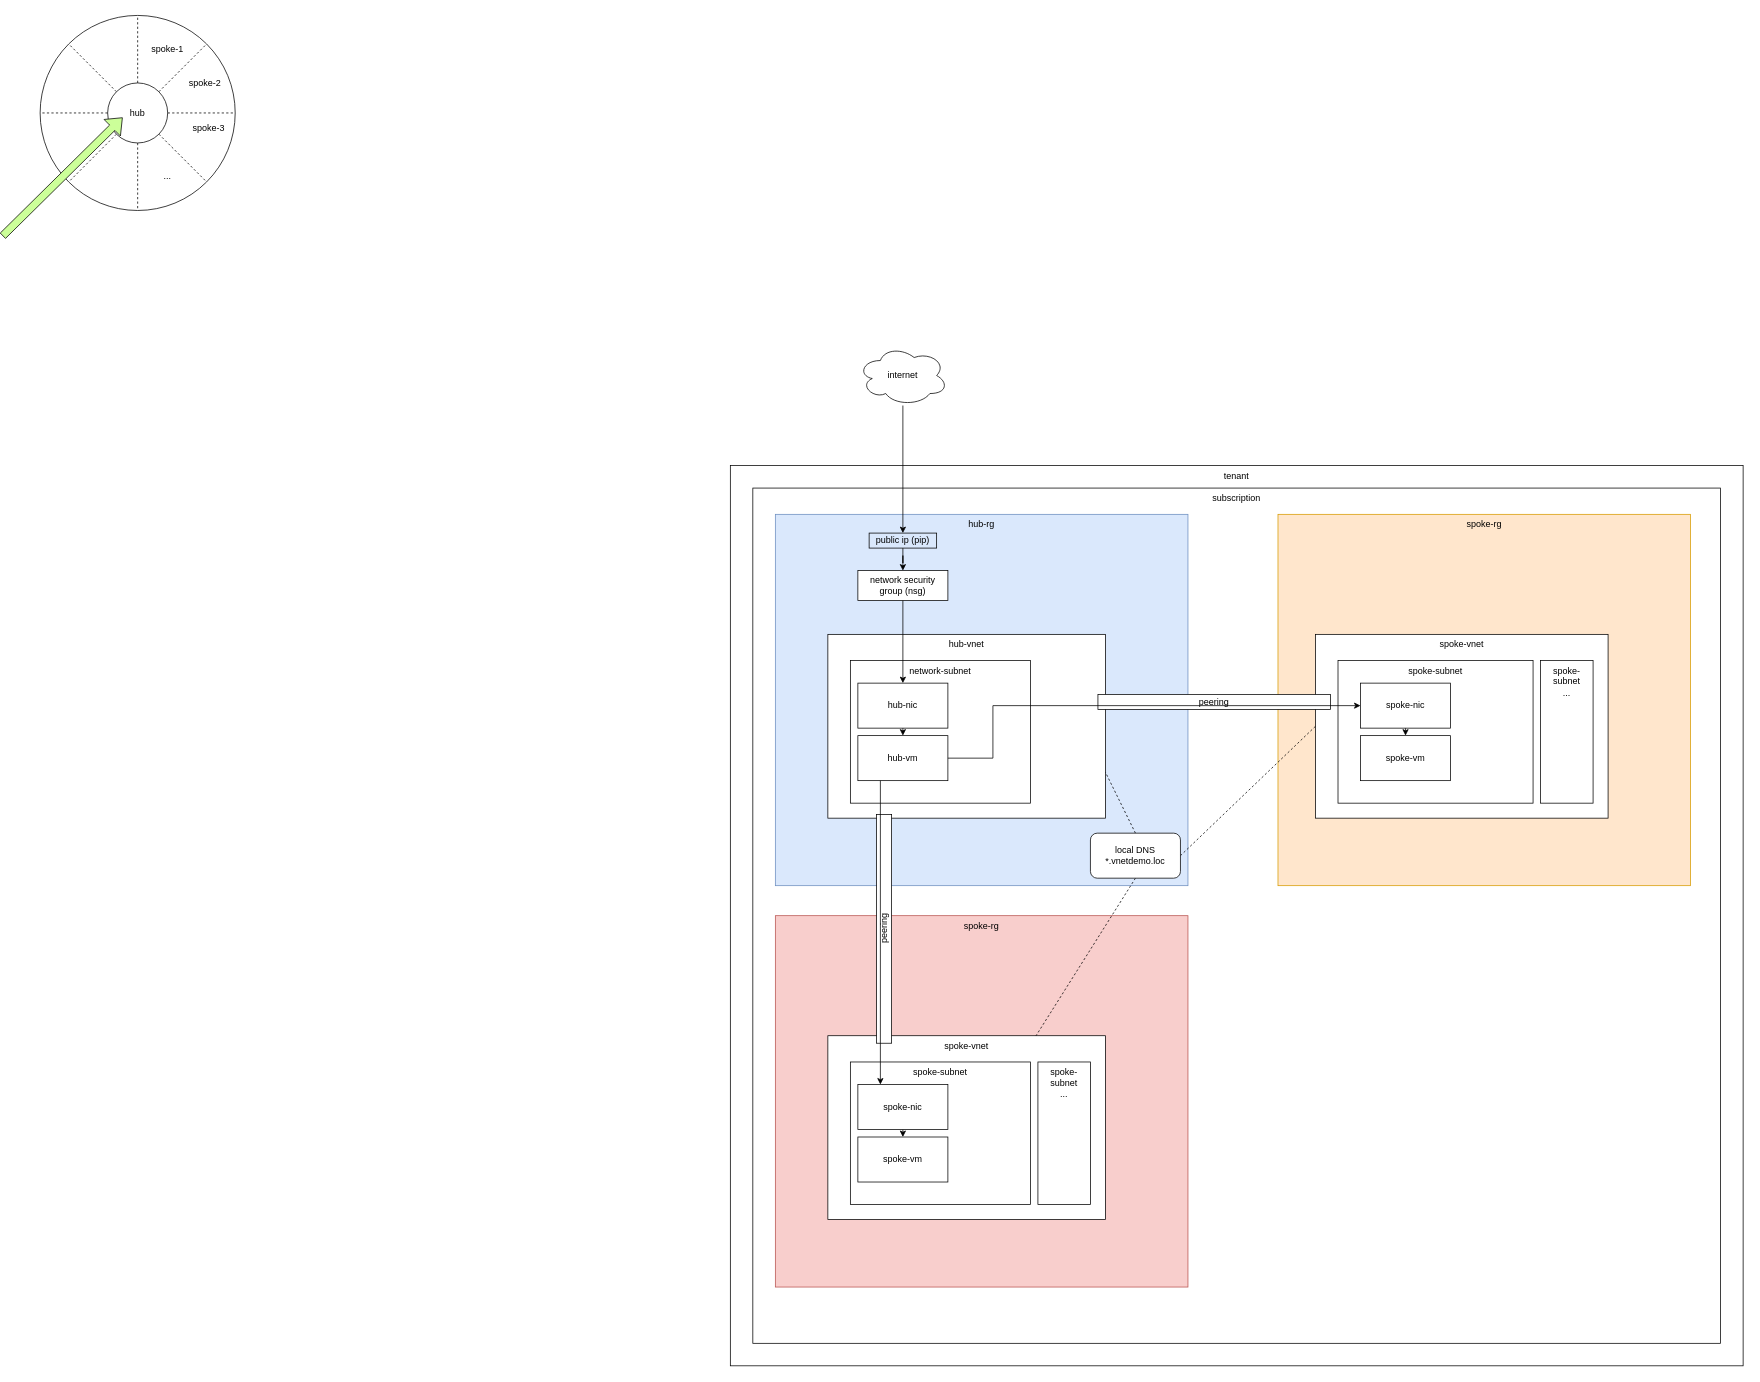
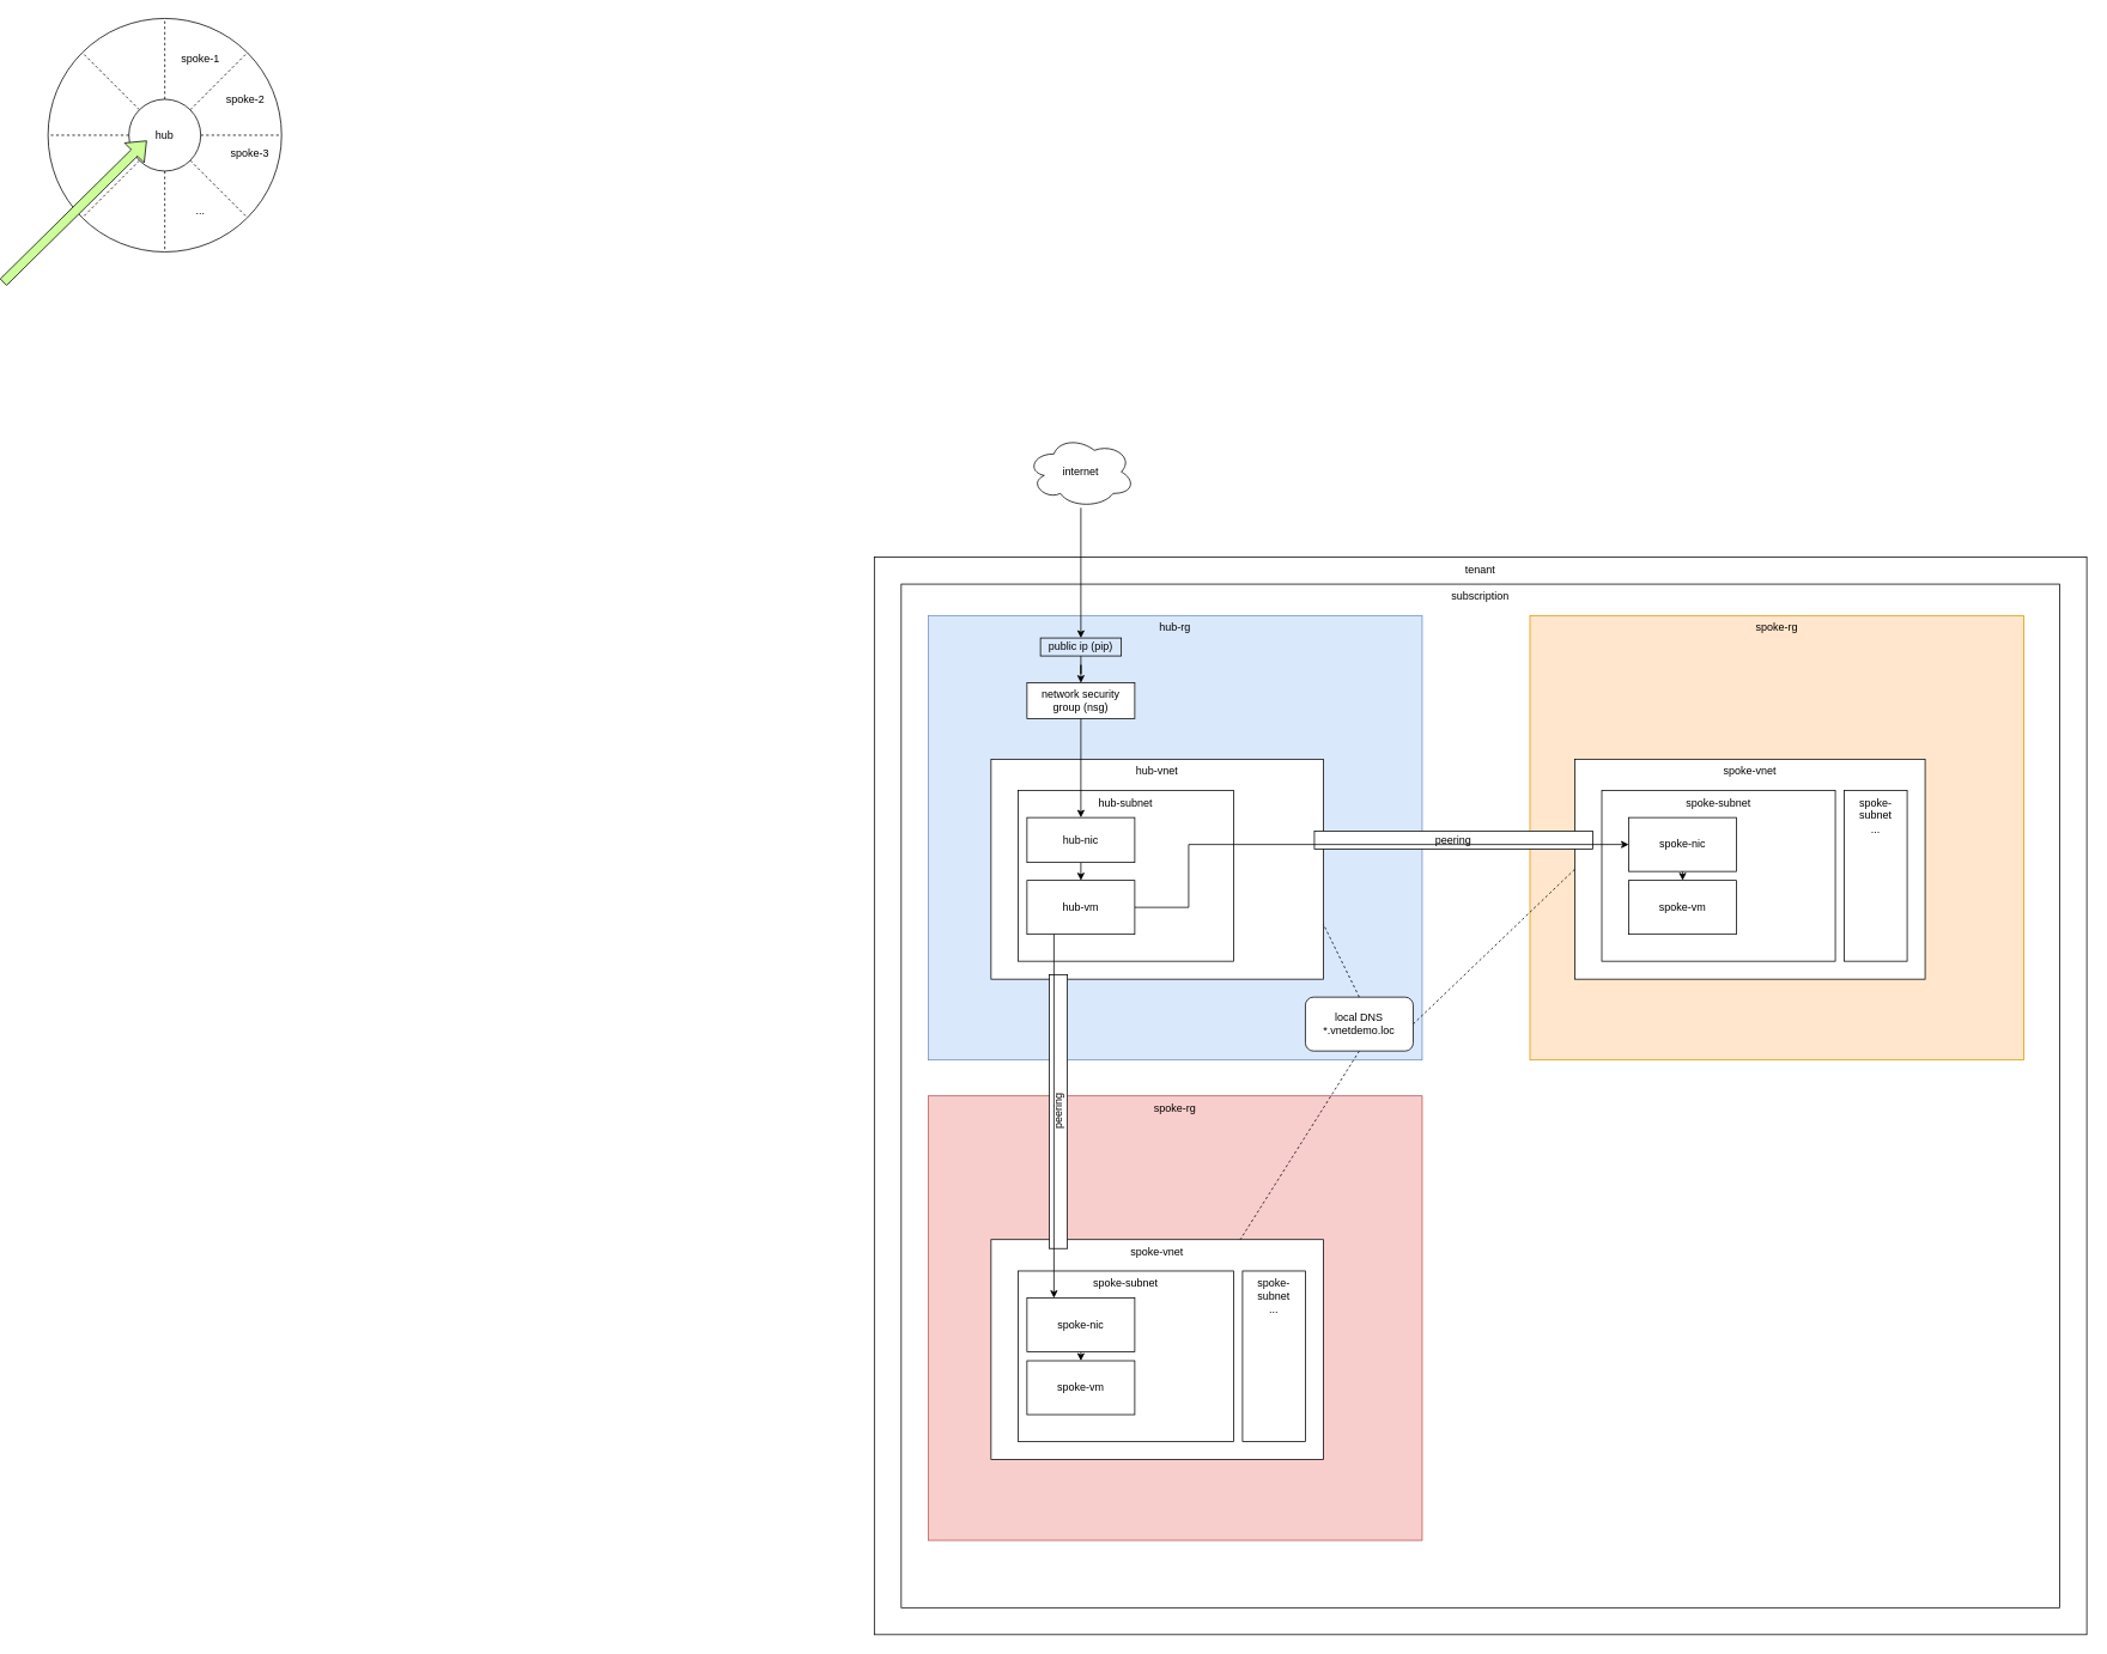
  <mxCell id="0" />
  <mxCell id="1" parent="0" />
  <mxCell id="2" value="tenant" style="rounded=0;whiteSpace=wrap;html=1;verticalAlign=top;" parent="1" vertex="1"><mxGeometry x="940" y="620" width="1350" height="1200" as="geometry" /></mxCell>
- <mxCell id="3" value="internet" style="ellipse;shape=cloud;whiteSpace=wrap;html=1;" parent="1" vertex="1"><mxGeometry x="1110" y="460" width="120" height="80" as="geometry" /></mxCell>
+ <mxCell id="3" value="internet" style="ellipse;shape=cloud;whiteSpace=wrap;html=1;" parent="1" vertex="1"><mxGeometry x="1110" y="485" width="120" height="80" as="geometry" /></mxCell>
  <mxCell id="4" value="subscription" style="rounded=0;whiteSpace=wrap;html=1;verticalAlign=top;" parent="1" vertex="1"><mxGeometry x="970" y="650" width="1290" height="1140" as="geometry" /></mxCell>
  <mxCell id="5" value="hub-rg" style="rounded=0;whiteSpace=wrap;html=1;verticalAlign=top;fillColor=#dae8fc;strokeColor=#6c8ebf;" parent="1" vertex="1"><mxGeometry x="1000" y="685" width="550" height="495" as="geometry" /></mxCell>
  <mxCell id="6" style="edgeStyle=orthogonalEdgeStyle;rounded=0;orthogonalLoop=1;jettySize=auto;html=1;" parent="1" source="7" target="9" edge="1"><mxGeometry relative="1" as="geometry" /></mxCell>
  <mxCell id="7" value="public ip (pip)" style="rounded=0;whiteSpace=wrap;html=1;fillColor=#dae8fc;" parent="1" vertex="1"><mxGeometry x="1125" y="710" width="90" height="20" as="geometry" /></mxCell>
  <mxCell id="8" style="edgeStyle=orthogonalEdgeStyle;rounded=0;orthogonalLoop=1;jettySize=auto;html=1;" parent="1" source="3" target="7" edge="1"><mxGeometry relative="1" as="geometry" /></mxCell>
  <mxCell id="9" value="network security group (nsg)" style="rounded=0;whiteSpace=wrap;html=1;" parent="1" vertex="1"><mxGeometry x="1110" y="760" width="120" height="40" as="geometry" /></mxCell>
  <mxCell id="10" value="hub-vnet" style="rounded=0;whiteSpace=wrap;html=1;verticalAlign=top;" parent="1" vertex="1"><mxGeometry x="1070" y="845" width="370" height="245" as="geometry" /></mxCell>
- <mxCell id="11" value="network-subnet" style="rounded=0;whiteSpace=wrap;html=1;verticalAlign=top;" parent="1" vertex="1"><mxGeometry x="1100" y="880" width="240" height="190" as="geometry" /></mxCell>
+ <mxCell id="11" value="hub-subnet" style="rounded=0;whiteSpace=wrap;html=1;verticalAlign=top;" parent="1" vertex="1"><mxGeometry x="1100" y="880" width="240" height="190" as="geometry" /></mxCell>
  <mxCell id="12" style="edgeStyle=orthogonalEdgeStyle;rounded=0;orthogonalLoop=1;jettySize=auto;html=1;exitX=0.5;exitY=1;exitDx=0;exitDy=0;entryX=0.5;entryY=0;entryDx=0;entryDy=0;" parent="1" source="13" target="15" edge="1"><mxGeometry relative="1" as="geometry" /></mxCell>
- <mxCell id="13" value="hub-nic" style="rounded=0;whiteSpace=wrap;html=1;" parent="1" vertex="1"><mxGeometry x="1110" y="910" width="120" height="60" as="geometry" /></mxCell>
+ <mxCell id="13" value="hub-nic" style="rounded=0;whiteSpace=wrap;html=1;" parent="1" vertex="1"><mxGeometry x="1110" y="910" width="120" height="50" as="geometry" /></mxCell>
  <mxCell id="14" style="edgeStyle=orthogonalEdgeStyle;rounded=0;orthogonalLoop=1;jettySize=auto;html=1;" parent="1" source="9" target="13" edge="1"><mxGeometry relative="1" as="geometry" /></mxCell>
  <mxCell id="15" value="hub-vm" style="rounded=0;whiteSpace=wrap;html=1;" parent="1" vertex="1"><mxGeometry x="1110" y="980" width="120" height="60" as="geometry" /></mxCell>
  <mxCell id="16" value="spoke-rg" style="rounded=0;whiteSpace=wrap;html=1;verticalAlign=top;fillColor=#f8cecc;strokeColor=#b85450;" parent="1" vertex="1"><mxGeometry x="1000" y="1220" width="550" height="495" as="geometry" /></mxCell>
  <mxCell id="17" value="spoke-vnet" style="rounded=0;whiteSpace=wrap;html=1;verticalAlign=top;" parent="1" vertex="1"><mxGeometry x="1070" y="1380" width="370" height="245" as="geometry" /></mxCell>
  <mxCell id="18" value="spoke-subnet" style="rounded=0;whiteSpace=wrap;html=1;verticalAlign=top;" parent="1" vertex="1"><mxGeometry x="1100" y="1415" width="240" height="190" as="geometry" /></mxCell>
  <mxCell id="19" style="edgeStyle=orthogonalEdgeStyle;rounded=0;orthogonalLoop=1;jettySize=auto;html=1;exitX=0.5;exitY=1;exitDx=0;exitDy=0;entryX=0.5;entryY=0;entryDx=0;entryDy=0;" parent="1" source="20" target="21" edge="1"><mxGeometry relative="1" as="geometry" /></mxCell>
  <mxCell id="20" value="spoke-nic" style="rounded=0;whiteSpace=wrap;html=1;" parent="1" vertex="1"><mxGeometry x="1110" y="1445" width="120" height="60" as="geometry" /></mxCell>
  <mxCell id="21" value="spoke-vm" style="rounded=0;whiteSpace=wrap;html=1;" parent="1" vertex="1"><mxGeometry x="1110" y="1515" width="120" height="60" as="geometry" /></mxCell>
  <mxCell id="22" value="spoke-subnet&lt;br&gt;..." style="rounded=0;whiteSpace=wrap;html=1;verticalAlign=top;" parent="1" vertex="1"><mxGeometry x="1350" y="1415" width="70" height="190" as="geometry" /></mxCell>
  <mxCell id="23" value="peering" style="rounded=0;whiteSpace=wrap;html=1;rotation=-90;" parent="1" vertex="1"><mxGeometry x="992.5" y="1227.5" width="305" height="20" as="geometry" /></mxCell>
  <mxCell id="24" style="edgeStyle=orthogonalEdgeStyle;rounded=0;orthogonalLoop=1;jettySize=auto;html=1;exitX=0.25;exitY=1;exitDx=0;exitDy=0;entryX=0.25;entryY=0;entryDx=0;entryDy=0;" parent="1" source="15" target="20" edge="1"><mxGeometry relative="1" as="geometry"><mxPoint x="1170" y="1355" as="sourcePoint" /></mxGeometry></mxCell>
  <mxCell id="25" value="spoke-rg" style="rounded=0;whiteSpace=wrap;html=1;verticalAlign=top;fillColor=#ffe6cc;strokeColor=#d79b00;" parent="1" vertex="1"><mxGeometry x="1670" y="685" width="550" height="495" as="geometry" /></mxCell>
  <mxCell id="26" value="spoke-vnet" style="rounded=0;whiteSpace=wrap;html=1;verticalAlign=top;" parent="1" vertex="1"><mxGeometry x="1720" y="845" width="390" height="245" as="geometry" /></mxCell>
  <mxCell id="27" value="spoke-subnet" style="rounded=0;whiteSpace=wrap;html=1;verticalAlign=top;" parent="1" vertex="1"><mxGeometry x="1750" y="880" width="260" height="190" as="geometry" /></mxCell>
  <mxCell id="28" style="edgeStyle=orthogonalEdgeStyle;rounded=0;orthogonalLoop=1;jettySize=auto;html=1;exitX=0.5;exitY=1;exitDx=0;exitDy=0;entryX=0.5;entryY=0;entryDx=0;entryDy=0;" parent="1" source="29" target="30" edge="1"><mxGeometry relative="1" as="geometry" /></mxCell>
  <mxCell id="29" value="spoke-nic" style="rounded=0;whiteSpace=wrap;html=1;" parent="1" vertex="1"><mxGeometry x="1780" y="910" width="120" height="60" as="geometry" /></mxCell>
  <mxCell id="30" value="spoke-vm" style="rounded=0;whiteSpace=wrap;html=1;" parent="1" vertex="1"><mxGeometry x="1780" y="980" width="120" height="60" as="geometry" /></mxCell>
  <mxCell id="31" value="spoke-subnet&lt;br&gt;..." style="rounded=0;whiteSpace=wrap;html=1;verticalAlign=top;" parent="1" vertex="1"><mxGeometry x="2020" y="880" width="70" height="190" as="geometry" /></mxCell>
  <mxCell id="32" value="peering" style="rounded=0;whiteSpace=wrap;html=1;rotation=0;" parent="1" vertex="1"><mxGeometry x="1430" y="925" width="310" height="20" as="geometry" /></mxCell>
  <mxCell id="33" style="rounded=0;orthogonalLoop=1;jettySize=auto;html=1;exitX=0.5;exitY=0;exitDx=0;exitDy=0;entryX=1;entryY=0.75;entryDx=0;entryDy=0;endArrow=none;endFill=0;dashed=1;" parent="1" source="36" target="10" edge="1"><mxGeometry relative="1" as="geometry" /></mxCell>
  <mxCell id="34" style="edgeStyle=none;rounded=0;orthogonalLoop=1;jettySize=auto;html=1;exitX=1;exitY=0.5;exitDx=0;exitDy=0;entryX=0;entryY=0.5;entryDx=0;entryDy=0;dashed=1;endArrow=none;endFill=0;" parent="1" source="36" target="26" edge="1"><mxGeometry relative="1" as="geometry" /></mxCell>
  <mxCell id="35" style="edgeStyle=none;rounded=0;orthogonalLoop=1;jettySize=auto;html=1;exitX=0.5;exitY=1;exitDx=0;exitDy=0;entryX=0.75;entryY=0;entryDx=0;entryDy=0;dashed=1;endArrow=none;endFill=0;" parent="1" source="36" target="17" edge="1"><mxGeometry relative="1" as="geometry" /></mxCell>
  <mxCell id="36" value="local DNS&lt;br&gt;*.vnetdemo.loc" style="whiteSpace=wrap;html=1;rounded=1;" parent="1" vertex="1"><mxGeometry x="1420" y="1110" width="120" height="60" as="geometry" /></mxCell>
  <mxCell id="37" value="" style="group" parent="1" vertex="1" connectable="0"><mxGeometry x="20" y="20" width="260" height="260" as="geometry" /></mxCell>
  <mxCell id="38" value="" style="ellipse;whiteSpace=wrap;html=1;aspect=fixed;" parent="37" vertex="1"><mxGeometry width="260" height="260" as="geometry" /></mxCell>
  <mxCell id="39" style="edgeStyle=none;rounded=0;orthogonalLoop=1;jettySize=auto;html=1;exitX=0;exitY=0.5;exitDx=0;exitDy=0;entryX=0;entryY=0.5;entryDx=0;entryDy=0;dashed=1;endArrow=none;endFill=0;" parent="37" source="47" target="38" edge="1"><mxGeometry relative="1" as="geometry" /></mxCell>
  <mxCell id="40" style="edgeStyle=none;rounded=0;orthogonalLoop=1;jettySize=auto;html=1;exitX=0.5;exitY=0;exitDx=0;exitDy=0;entryX=0.5;entryY=0;entryDx=0;entryDy=0;dashed=1;endArrow=none;endFill=0;" parent="37" source="47" target="38" edge="1"><mxGeometry relative="1" as="geometry" /></mxCell>
  <mxCell id="41" style="edgeStyle=none;rounded=0;orthogonalLoop=1;jettySize=auto;html=1;exitX=1;exitY=0.5;exitDx=0;exitDy=0;entryX=1;entryY=0.5;entryDx=0;entryDy=0;dashed=1;endArrow=none;endFill=0;" parent="37" source="47" target="38" edge="1"><mxGeometry relative="1" as="geometry" /></mxCell>
  <mxCell id="42" style="edgeStyle=none;rounded=0;orthogonalLoop=1;jettySize=auto;html=1;exitX=1;exitY=0;exitDx=0;exitDy=0;entryX=1;entryY=0;entryDx=0;entryDy=0;dashed=1;endArrow=none;endFill=0;" parent="37" source="47" target="38" edge="1"><mxGeometry relative="1" as="geometry" /></mxCell>
  <mxCell id="43" style="edgeStyle=none;rounded=0;orthogonalLoop=1;jettySize=auto;html=1;exitX=0;exitY=1;exitDx=0;exitDy=0;entryX=0;entryY=1;entryDx=0;entryDy=0;dashed=1;endArrow=none;endFill=0;" parent="37" source="47" target="38" edge="1"><mxGeometry relative="1" as="geometry" /></mxCell>
  <mxCell id="44" style="edgeStyle=none;rounded=0;orthogonalLoop=1;jettySize=auto;html=1;exitX=0;exitY=0;exitDx=0;exitDy=0;dashed=1;endArrow=none;endFill=0;" parent="37" source="47" target="38" edge="1"><mxGeometry relative="1" as="geometry" /></mxCell>
  <mxCell id="45" style="edgeStyle=none;rounded=0;orthogonalLoop=1;jettySize=auto;html=1;exitX=0.5;exitY=1;exitDx=0;exitDy=0;dashed=1;endArrow=none;endFill=0;" parent="37" source="47" target="38" edge="1"><mxGeometry relative="1" as="geometry" /></mxCell>
  <mxCell id="46" style="edgeStyle=none;rounded=0;orthogonalLoop=1;jettySize=auto;html=1;exitX=1;exitY=1;exitDx=0;exitDy=0;entryX=1;entryY=1;entryDx=0;entryDy=0;dashed=1;endArrow=none;endFill=0;" parent="37" source="47" target="38" edge="1"><mxGeometry relative="1" as="geometry" /></mxCell>
  <mxCell id="47" value="hub" style="ellipse;whiteSpace=wrap;html=1;aspect=fixed;" parent="37" vertex="1"><mxGeometry x="90" y="90" width="80" height="80" as="geometry" /></mxCell>
  <mxCell id="48" value="spoke-1" style="text;html=1;strokeColor=none;fillColor=none;align=center;verticalAlign=middle;whiteSpace=wrap;rounded=0;" parent="37" vertex="1"><mxGeometry x="140" y="30" width="60" height="30" as="geometry" /></mxCell>
  <mxCell id="49" value="spoke-2" style="text;html=1;strokeColor=none;fillColor=none;align=center;verticalAlign=middle;whiteSpace=wrap;rounded=0;" parent="37" vertex="1"><mxGeometry x="190" y="75" width="60" height="30" as="geometry" /></mxCell>
  <mxCell id="50" value="spoke-3" style="text;html=1;strokeColor=none;fillColor=none;align=center;verticalAlign=middle;whiteSpace=wrap;rounded=0;" parent="37" vertex="1"><mxGeometry x="195" y="135" width="60" height="30" as="geometry" /></mxCell>
  <mxCell id="51" value="..." style="text;html=1;strokeColor=none;fillColor=none;align=center;verticalAlign=middle;whiteSpace=wrap;rounded=0;" parent="37" vertex="1"><mxGeometry x="140" y="200" width="60" height="30" as="geometry" /></mxCell>
  <mxCell id="52" value="" style="shape=flexArrow;endArrow=classic;html=1;rounded=0;fillColor=#CCFF99;" edge="1" parent="37"><mxGeometry width="50" height="50" relative="1" as="geometry"><mxPoint x="-50" y="294" as="sourcePoint" /><mxPoint x="110" y="136" as="targetPoint" /></mxGeometry></mxCell>
  <mxCell id="53" style="edgeStyle=orthogonalEdgeStyle;rounded=0;orthogonalLoop=1;jettySize=auto;html=1;entryX=0;entryY=0.5;entryDx=0;entryDy=0;fillColor=#CCFF99;" edge="1" parent="1" source="15" target="29"><mxGeometry relative="1" as="geometry"><Array as="points"><mxPoint x="1290" y="1010" /><mxPoint x="1290" y="940" /></Array></mxGeometry></mxCell>
